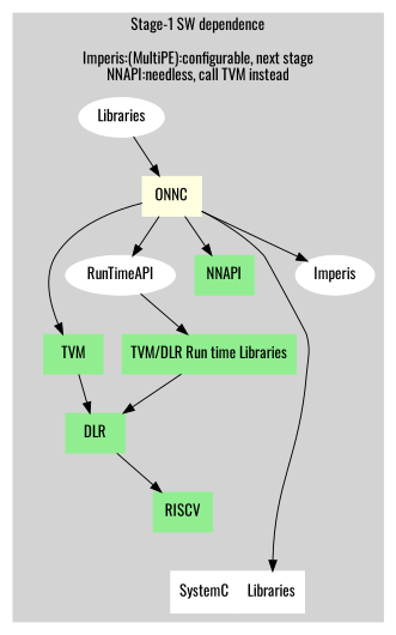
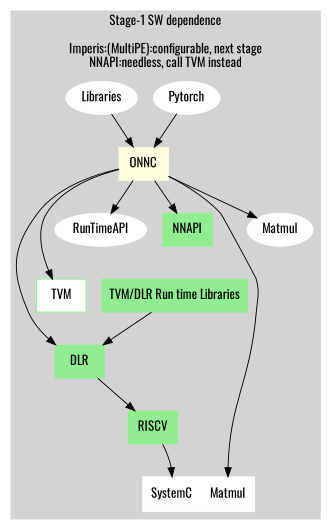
  digraph {
    fontname=Oswald
    rankdir=TB
    node [color=white fontname=Oswald shape=box style=filled]
    edge [fontname=Oswald]
-   n1 [label="<f0> SystemC | <f1> Libraries" shape=record]
+   n1 [label="<f0> SystemC | <f1> Matmul" shape=record]
    n2 [color=lightgreen label="TVM/DLR Run time Libraries"]
    n3 [color=lightgreen label=DLR]
    RISCV [color=lightgreen]
-   TVM [color=lightgreen]
+   TVM [color=lightgreen fillcolor=white]
    ONNC [color=lightyellow]
    NNAPI [color=lightgreen]
    RunTimeAPI [shape=""]
-   Imperis [shape=""]
+   Imperis [label=Matmul shape=""]
+   Pytorch [shape=""]
    n11 [label=Libraries shape=""]
    subgraph cluster_1 {
      color=lightgrey
      label="Stage-1 SW dependence\n\nImperis:(MultiPE):configurable, next stage\nNNAPI:needless, call TVM instead"
      style=filled
      n1
      n2
      n3
      RISCV
      TVM
      ONNC
      NNAPI
      RunTimeAPI
      Imperis
+     Pytorch
      n11
    }
    n2 -> n3
    n3 -> RISCV
-   TVM -> n3
+   RISCV -> n1 [headport=f0]
+   ONNC -> n3
    ONNC -> n1 [headport=f1]
    ONNC -> TVM
    ONNC -> NNAPI
    ONNC -> RunTimeAPI
    ONNC -> Imperis
-   RunTimeAPI -> n2
+   Pytorch -> ONNC
    n11 -> ONNC
  }
